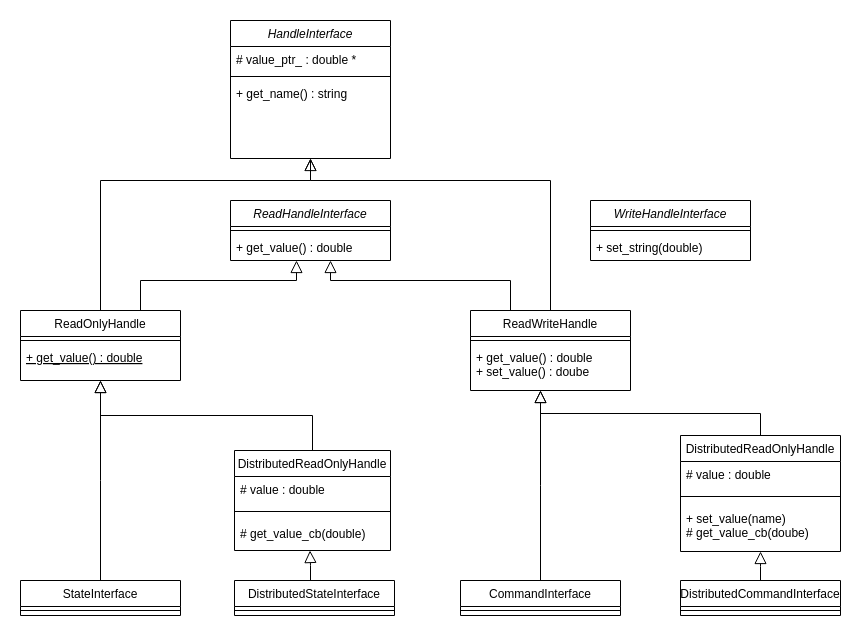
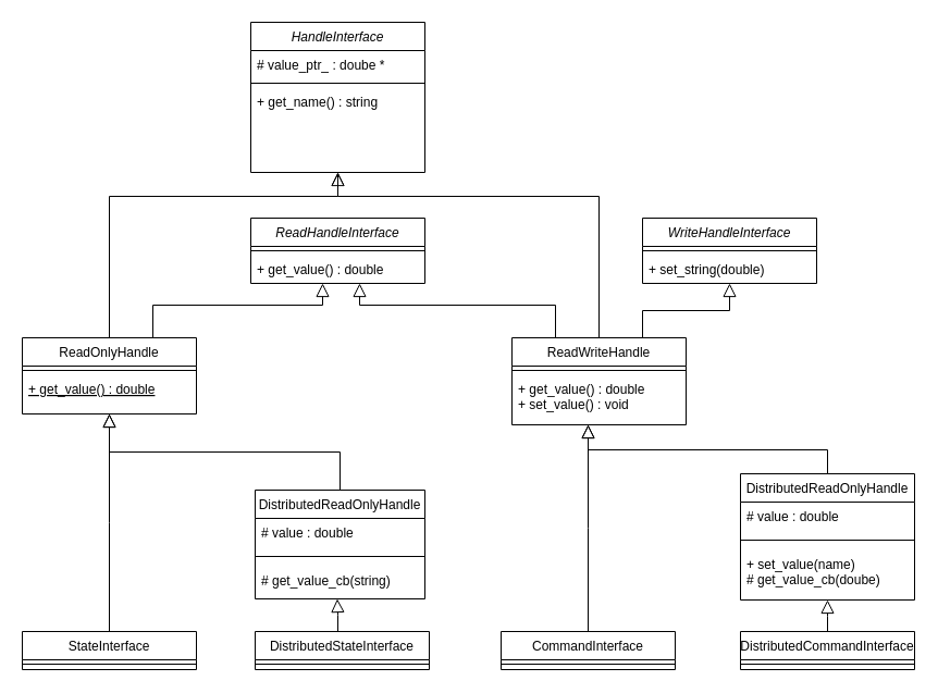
  <mxCell id="0" />
  <mxCell id="1" parent="0" />
  <mxCell id="2" value="HandleInterface" style="swimlane;fontStyle=2;align=center;verticalAlign=top;childLayout=stackLayout;horizontal=1;startSize=26;horizontalStack=0;resizeParent=1;resizeLast=0;collapsible=1;marginBottom=0;rounded=0;shadow=0;strokeWidth=1;" parent="1" vertex="1"><mxGeometry x="230" y="20" width="160" height="138" as="geometry"><mxRectangle x="230" y="140" width="160" height="26" as="alternateBounds" /></mxGeometry></mxCell>
- <mxCell id="3" value="# value_ptr_ : double *" style="text;align=left;verticalAlign=top;spacingLeft=4;spacingRight=4;overflow=hidden;rotatable=0;points=[[0,0.5],[1,0.5]];portConstraint=eastwest;rounded=0;shadow=0;html=0;" parent="2" vertex="1"><mxGeometry y="26" width="160" height="26" as="geometry" /></mxCell>
+ <mxCell id="3" value="# value_ptr_ : doube *" style="text;align=left;verticalAlign=top;spacingLeft=4;spacingRight=4;overflow=hidden;rotatable=0;points=[[0,0.5],[1,0.5]];portConstraint=eastwest;rounded=0;shadow=0;html=0;" parent="2" vertex="1"><mxGeometry y="26" width="160" height="26" as="geometry" /></mxCell>
  <mxCell id="4" value="" style="line;html=1;strokeWidth=1;align=left;verticalAlign=middle;spacingTop=-1;spacingLeft=3;spacingRight=3;rotatable=0;labelPosition=right;points=[];portConstraint=eastwest;" parent="2" vertex="1"><mxGeometry y="52" width="160" height="8" as="geometry" /></mxCell>
  <mxCell id="5" value="+ get_name() : string" style="text;align=left;verticalAlign=top;spacingLeft=4;spacingRight=4;overflow=hidden;rotatable=0;points=[[0,0.5],[1,0.5]];portConstraint=eastwest;" parent="2" vertex="1"><mxGeometry y="60" width="160" height="26" as="geometry" /></mxCell>
  <mxCell id="6" value="ReadOnlyHandle" style="swimlane;fontStyle=0;align=center;verticalAlign=top;childLayout=stackLayout;horizontal=1;startSize=26;horizontalStack=0;resizeParent=1;resizeLast=0;collapsible=1;marginBottom=0;rounded=0;shadow=0;strokeWidth=1;" parent="1" vertex="1"><mxGeometry x="20" y="310" width="160" height="70" as="geometry"><mxRectangle x="130" y="380" width="160" height="26" as="alternateBounds" /></mxGeometry></mxCell>
  <mxCell id="7" value="" style="line;html=1;strokeWidth=1;align=left;verticalAlign=middle;spacingTop=-1;spacingLeft=3;spacingRight=3;rotatable=0;labelPosition=right;points=[];portConstraint=eastwest;" parent="6" vertex="1"><mxGeometry y="26" width="160" height="8" as="geometry" /></mxCell>
  <mxCell id="8" value="+ get_value() : double" style="text;align=left;verticalAlign=top;spacingLeft=4;spacingRight=4;overflow=hidden;rotatable=0;points=[[0,0.5],[1,0.5]];portConstraint=eastwest;fontStyle=4" parent="6" vertex="1"><mxGeometry y="34" width="160" height="26" as="geometry" /></mxCell>
  <mxCell id="9" value="" style="endArrow=open;endSize=10;endFill=0;shadow=0;strokeWidth=1;rounded=0;edgeStyle=elbowEdgeStyle;elbow=vertical;" parent="1" source="6" target="2" edge="1"><mxGeometry width="160" relative="1" as="geometry"><mxPoint x="100" y="153" as="sourcePoint" /><mxPoint x="100" y="153" as="targetPoint" /><Array as="points"><mxPoint x="310" y="180" /><mxPoint x="310" y="170" /><mxPoint x="310" y="100" /></Array></mxGeometry></mxCell>
  <mxCell id="10" value="ReadHandleInterface" style="swimlane;fontStyle=2;align=center;verticalAlign=top;childLayout=stackLayout;horizontal=1;startSize=26;horizontalStack=0;resizeParent=1;resizeLast=0;collapsible=1;marginBottom=0;rounded=0;shadow=0;strokeWidth=1;" parent="1" vertex="1"><mxGeometry x="230" y="200" width="160" height="60" as="geometry"><mxRectangle x="230" y="140" width="160" height="26" as="alternateBounds" /></mxGeometry></mxCell>
  <mxCell id="11" value="" style="line;html=1;strokeWidth=1;align=left;verticalAlign=middle;spacingTop=-1;spacingLeft=3;spacingRight=3;rotatable=0;labelPosition=right;points=[];portConstraint=eastwest;" parent="10" vertex="1"><mxGeometry y="26" width="160" height="8" as="geometry" /></mxCell>
  <mxCell id="12" value="+ get_value() : double" style="text;align=left;verticalAlign=top;spacingLeft=4;spacingRight=4;overflow=hidden;rotatable=0;points=[[0,0.5],[1,0.5]];portConstraint=eastwest;" parent="10" vertex="1"><mxGeometry y="34" width="160" height="26" as="geometry" /></mxCell>
  <mxCell id="13" value="WriteHandleInterface" style="swimlane;fontStyle=2;align=center;verticalAlign=top;childLayout=stackLayout;horizontal=1;startSize=26;horizontalStack=0;resizeParent=1;resizeLast=0;collapsible=1;marginBottom=0;rounded=0;shadow=0;strokeWidth=1;" parent="1" vertex="1"><mxGeometry x="590" y="200" width="160" height="60" as="geometry"><mxRectangle x="230" y="140" width="160" height="26" as="alternateBounds" /></mxGeometry></mxCell>
  <mxCell id="14" value="" style="line;html=1;strokeWidth=1;align=left;verticalAlign=middle;spacingTop=-1;spacingLeft=3;spacingRight=3;rotatable=0;labelPosition=right;points=[];portConstraint=eastwest;" parent="13" vertex="1"><mxGeometry y="26" width="160" height="8" as="geometry" /></mxCell>
  <mxCell id="15" value="+ set_string(double) " style="text;align=left;verticalAlign=top;spacingLeft=4;spacingRight=4;overflow=hidden;rotatable=0;points=[[0,0.5],[1,0.5]];portConstraint=eastwest;" parent="13" vertex="1"><mxGeometry y="34" width="160" height="26" as="geometry" /></mxCell>
  <mxCell id="16" value="StateInterface" style="swimlane;fontStyle=0;align=center;verticalAlign=top;childLayout=stackLayout;horizontal=1;startSize=26;horizontalStack=0;resizeParent=1;resizeLast=0;collapsible=1;marginBottom=0;rounded=0;shadow=0;strokeWidth=1;" parent="1" vertex="1"><mxGeometry x="20" y="580" width="160" height="35" as="geometry"><mxRectangle x="130" y="380" width="160" height="26" as="alternateBounds" /></mxGeometry></mxCell>
  <mxCell id="17" value="" style="line;html=1;strokeWidth=1;align=left;verticalAlign=middle;spacingTop=-1;spacingLeft=3;spacingRight=3;rotatable=0;labelPosition=right;points=[];portConstraint=eastwest;" parent="16" vertex="1"><mxGeometry y="26" width="160" height="8" as="geometry" /></mxCell>
  <mxCell id="18" value="DistributedReadOnlyHandle" style="swimlane;fontStyle=0;align=center;verticalAlign=top;childLayout=stackLayout;horizontal=1;startSize=26;horizontalStack=0;resizeParent=1;resizeLast=0;collapsible=1;marginBottom=0;rounded=0;shadow=0;strokeWidth=1;" parent="1" vertex="1"><mxGeometry x="234" y="450" width="156" height="100" as="geometry"><mxRectangle x="130" y="380" width="160" height="26" as="alternateBounds" /></mxGeometry></mxCell>
  <mxCell id="19" value="# value : double" style="text;align=left;verticalAlign=top;spacingLeft=4;spacingRight=4;overflow=hidden;rotatable=0;points=[[0,0.5],[1,0.5]];portConstraint=eastwest;fontStyle=0" parent="18" vertex="1"><mxGeometry y="26" width="156" height="26" as="geometry" /></mxCell>
  <mxCell id="20" value="" style="line;html=1;strokeWidth=1;align=left;verticalAlign=middle;spacingTop=-1;spacingLeft=3;spacingRight=3;rotatable=0;labelPosition=right;points=[];portConstraint=eastwest;" parent="18" vertex="1"><mxGeometry y="52" width="156" height="18" as="geometry" /></mxCell>
- <mxCell id="21" value="# get_value_cb(double) " style="text;align=left;verticalAlign=top;spacingLeft=4;spacingRight=4;overflow=hidden;rotatable=0;points=[[0,0.5],[1,0.5]];portConstraint=eastwest;fontStyle=0" parent="18" vertex="1"><mxGeometry y="70" width="156" height="26" as="geometry" /></mxCell>
+ <mxCell id="21" value="# get_value_cb(string) " style="text;align=left;verticalAlign=top;spacingLeft=4;spacingRight=4;overflow=hidden;rotatable=0;points=[[0,0.5],[1,0.5]];portConstraint=eastwest;fontStyle=0" parent="18" vertex="1"><mxGeometry y="70" width="156" height="26" as="geometry" /></mxCell>
  <mxCell id="22" value="ReadWriteHandle" style="swimlane;fontStyle=0;align=center;verticalAlign=top;childLayout=stackLayout;horizontal=1;startSize=26;horizontalStack=0;resizeParent=1;resizeLast=0;collapsible=1;marginBottom=0;rounded=0;shadow=0;strokeWidth=1;" parent="1" vertex="1"><mxGeometry x="470" y="310" width="160" height="80" as="geometry"><mxRectangle x="130" y="380" width="160" height="26" as="alternateBounds" /></mxGeometry></mxCell>
  <mxCell id="23" value="" style="line;html=1;strokeWidth=1;align=left;verticalAlign=middle;spacingTop=-1;spacingLeft=3;spacingRight=3;rotatable=0;labelPosition=right;points=[];portConstraint=eastwest;" parent="22" vertex="1"><mxGeometry y="26" width="160" height="8" as="geometry" /></mxCell>
- <mxCell id="24" value="+ get_value() : double&#10;+ set_value() : doube&#10;" style="text;align=left;verticalAlign=top;spacingLeft=4;spacingRight=4;overflow=hidden;rotatable=0;points=[[0,0.5],[1,0.5]];portConstraint=eastwest;fontStyle=0" parent="22" vertex="1"><mxGeometry y="34" width="160" height="46" as="geometry" /></mxCell>
+ <mxCell id="24" value="+ get_value() : double&#10;+ set_value() : void&#10;" style="text;align=left;verticalAlign=top;spacingLeft=4;spacingRight=4;overflow=hidden;rotatable=0;points=[[0,0.5],[1,0.5]];portConstraint=eastwest;fontStyle=0" parent="22" vertex="1"><mxGeometry y="34" width="160" height="46" as="geometry" /></mxCell>
  <mxCell id="25" value="" style="endArrow=block;endSize=10;endFill=0;shadow=0;strokeWidth=1;rounded=0;edgeStyle=elbowEdgeStyle;elbow=vertical;entryX=0.5;entryY=1;entryDx=0;entryDy=0;exitX=0.5;exitY=0;exitDx=0;exitDy=0;" parent="1" source="22" target="2" edge="1"><mxGeometry width="160" relative="1" as="geometry"><mxPoint x="110" y="320" as="sourcePoint" /><mxPoint x="320" y="218" as="targetPoint" /><Array as="points"><mxPoint x="400" y="180" /><mxPoint x="370" y="100" /></Array></mxGeometry></mxCell>
+ <mxCell id="26" value="" style="endArrow=block;endSize=10;endFill=0;shadow=0;strokeWidth=1;rounded=0;edgeStyle=elbowEdgeStyle;elbow=vertical;exitX=0.75;exitY=0;exitDx=0;exitDy=0;" parent="1" source="22" target="15" edge="1"><mxGeometry width="160" relative="1" as="geometry"><mxPoint x="120" y="330" as="sourcePoint" /><mxPoint x="330" y="228" as="targetPoint" /></mxGeometry></mxCell>
  <mxCell id="27" value="" style="endArrow=block;endSize=10;endFill=0;shadow=0;strokeWidth=1;rounded=0;edgeStyle=elbowEdgeStyle;elbow=vertical;exitX=0.75;exitY=0;exitDx=0;exitDy=0;" parent="1" source="6" edge="1"><mxGeometry width="160" relative="1" as="geometry"><mxPoint x="69.5" y="310" as="sourcePoint" /><mxPoint x="296" y="260" as="targetPoint" /><Array as="points"><mxPoint x="230" y="280" /></Array></mxGeometry></mxCell>
  <mxCell id="28" value="" style="endArrow=block;endSize=10;endFill=0;shadow=0;strokeWidth=1;rounded=0;edgeStyle=elbowEdgeStyle;elbow=vertical;exitX=0.25;exitY=0;exitDx=0;exitDy=0;" parent="1" source="22" target="12" edge="1"><mxGeometry width="160" relative="1" as="geometry"><mxPoint x="150" y="320" as="sourcePoint" /><mxPoint x="330" y="310" as="targetPoint" /><Array as="points"><mxPoint x="330" y="280" /><mxPoint x="410" y="290" /><mxPoint x="330" y="280" /><mxPoint x="430" y="290" /><mxPoint x="330" y="270" /></Array></mxGeometry></mxCell>
  <mxCell id="29" value="" style="endArrow=block;endSize=10;endFill=0;shadow=0;strokeWidth=1;rounded=0;edgeStyle=elbowEdgeStyle;elbow=vertical;entryX=0.5;entryY=1;entryDx=0;entryDy=0;exitX=0.5;exitY=0;exitDx=0;exitDy=0;" parent="1" source="16" target="6" edge="1"><mxGeometry width="160" relative="1" as="geometry"><mxPoint x="100" y="440" as="sourcePoint" /><mxPoint x="90" y="410" as="targetPoint" /></mxGeometry></mxCell>
  <mxCell id="30" value="" style="endArrow=block;endSize=10;endFill=0;shadow=0;strokeWidth=1;rounded=0;edgeStyle=elbowEdgeStyle;elbow=vertical;entryX=0.5;entryY=1;entryDx=0;entryDy=0;exitX=0.5;exitY=0;exitDx=0;exitDy=0;" parent="1" source="18" target="6" edge="1"><mxGeometry width="160" relative="1" as="geometry"><mxPoint x="110" y="490" as="sourcePoint" /><mxPoint x="110" y="390" as="targetPoint" /></mxGeometry></mxCell>
  <mxCell id="31" value="CommandInterface" style="swimlane;fontStyle=0;align=center;verticalAlign=top;childLayout=stackLayout;horizontal=1;startSize=26;horizontalStack=0;resizeParent=1;resizeLast=0;collapsible=1;marginBottom=0;rounded=0;shadow=0;strokeWidth=1;" parent="1" vertex="1"><mxGeometry x="460" y="580" width="160" height="35" as="geometry"><mxRectangle x="130" y="380" width="160" height="26" as="alternateBounds" /></mxGeometry></mxCell>
  <mxCell id="32" value="" style="line;html=1;strokeWidth=1;align=left;verticalAlign=middle;spacingTop=-1;spacingLeft=3;spacingRight=3;rotatable=0;labelPosition=right;points=[];portConstraint=eastwest;" parent="31" vertex="1"><mxGeometry y="26" width="160" height="8" as="geometry" /></mxCell>
  <mxCell id="33" value="DistributedStateInterface" style="swimlane;fontStyle=0;align=center;verticalAlign=top;childLayout=stackLayout;horizontal=1;startSize=26;horizontalStack=0;resizeParent=1;resizeLast=0;collapsible=1;marginBottom=0;rounded=0;shadow=0;strokeWidth=1;" parent="1" vertex="1"><mxGeometry x="234" y="580" width="160" height="35" as="geometry"><mxRectangle x="130" y="380" width="160" height="26" as="alternateBounds" /></mxGeometry></mxCell>
  <mxCell id="34" value="" style="endArrow=block;endSize=10;endFill=0;shadow=0;strokeWidth=1;rounded=0;edgeStyle=elbowEdgeStyle;elbow=vertical;entryX=0.5;entryY=1;entryDx=0;entryDy=0;" parent="33" edge="1"><mxGeometry width="160" relative="1" as="geometry"><mxPoint x="76" as="sourcePoint" /><mxPoint x="75.5" y="-30" as="targetPoint" /></mxGeometry></mxCell>
  <mxCell id="35" value="" style="line;html=1;strokeWidth=1;align=left;verticalAlign=middle;spacingTop=-1;spacingLeft=3;spacingRight=3;rotatable=0;labelPosition=right;points=[];portConstraint=eastwest;" parent="33" vertex="1"><mxGeometry y="26" width="160" height="8" as="geometry" /></mxCell>
  <mxCell id="36" value="DistributedCommandInterface" style="swimlane;fontStyle=0;align=center;verticalAlign=top;childLayout=stackLayout;horizontal=1;startSize=26;horizontalStack=0;resizeParent=1;resizeLast=0;collapsible=1;marginBottom=0;rounded=0;shadow=0;strokeWidth=1;" parent="1" vertex="1"><mxGeometry x="680" y="580" width="160" height="35" as="geometry"><mxRectangle x="130" y="380" width="160" height="26" as="alternateBounds" /></mxGeometry></mxCell>
  <mxCell id="37" value="" style="line;html=1;strokeWidth=1;align=left;verticalAlign=middle;spacingTop=-1;spacingLeft=3;spacingRight=3;rotatable=0;labelPosition=right;points=[];portConstraint=eastwest;" parent="36" vertex="1"><mxGeometry y="26" width="160" height="8" as="geometry" /></mxCell>
  <mxCell id="38" value="" style="endArrow=block;endSize=10;endFill=0;shadow=0;strokeWidth=1;rounded=0;edgeStyle=elbowEdgeStyle;elbow=vertical;entryX=0.5;entryY=1;entryDx=0;entryDy=0;exitX=0.5;exitY=0;exitDx=0;exitDy=0;" parent="1" source="31" edge="1"><mxGeometry width="160" relative="1" as="geometry"><mxPoint x="540" y="570" as="sourcePoint" /><mxPoint x="540" y="390" as="targetPoint" /></mxGeometry></mxCell>
  <mxCell id="39" value="" style="endArrow=block;endSize=10;endFill=0;shadow=0;strokeWidth=1;rounded=0;edgeStyle=elbowEdgeStyle;elbow=vertical;entryX=0.5;entryY=1;entryDx=0;entryDy=0;" parent="1" source="41" edge="1"><mxGeometry width="160" relative="1" as="geometry"><mxPoint x="754" y="470" as="sourcePoint" /><mxPoint x="540" y="390" as="targetPoint" /></mxGeometry></mxCell>
  <mxCell id="40" value="" style="endArrow=block;endSize=10;endFill=0;shadow=0;strokeWidth=1;rounded=0;edgeStyle=elbowEdgeStyle;elbow=vertical;entryX=0.5;entryY=1;entryDx=0;entryDy=0;exitX=0.5;exitY=0;exitDx=0;exitDy=0;entryPerimeter=0;" parent="1" source="36" target="44" edge="1"><mxGeometry width="160" relative="1" as="geometry"><mxPoint x="320" y="590" as="sourcePoint" /><mxPoint x="748.96" y="531.988" as="targetPoint" /></mxGeometry></mxCell>
  <mxCell id="41" value="DistributedReadOnlyHandle" style="swimlane;fontStyle=0;align=center;verticalAlign=top;childLayout=stackLayout;horizontal=1;startSize=26;horizontalStack=0;resizeParent=1;resizeLast=0;collapsible=1;marginBottom=0;rounded=0;shadow=0;strokeWidth=1;" parent="1" vertex="1"><mxGeometry x="680" y="435" width="160" height="116" as="geometry"><mxRectangle x="130" y="380" width="160" height="26" as="alternateBounds" /></mxGeometry></mxCell>
  <mxCell id="42" value="# value : double" style="text;align=left;verticalAlign=top;spacingLeft=4;spacingRight=4;overflow=hidden;rotatable=0;points=[[0,0.5],[1,0.5]];portConstraint=eastwest;fontStyle=0" parent="41" vertex="1"><mxGeometry y="26" width="160" height="26" as="geometry" /></mxCell>
  <mxCell id="43" value="" style="line;html=1;strokeWidth=1;align=left;verticalAlign=middle;spacingTop=-1;spacingLeft=3;spacingRight=3;rotatable=0;labelPosition=right;points=[];portConstraint=eastwest;" parent="41" vertex="1"><mxGeometry y="52" width="160" height="18" as="geometry" /></mxCell>
  <mxCell id="44" value="+ set_value(name)&#10;# get_value_cb(doube)" style="text;align=left;verticalAlign=top;spacingLeft=4;spacingRight=4;overflow=hidden;rotatable=0;points=[[0,0.5],[1,0.5]];portConstraint=eastwest;fontStyle=0" parent="41" vertex="1"><mxGeometry y="70" width="160" height="46" as="geometry" /></mxCell>
